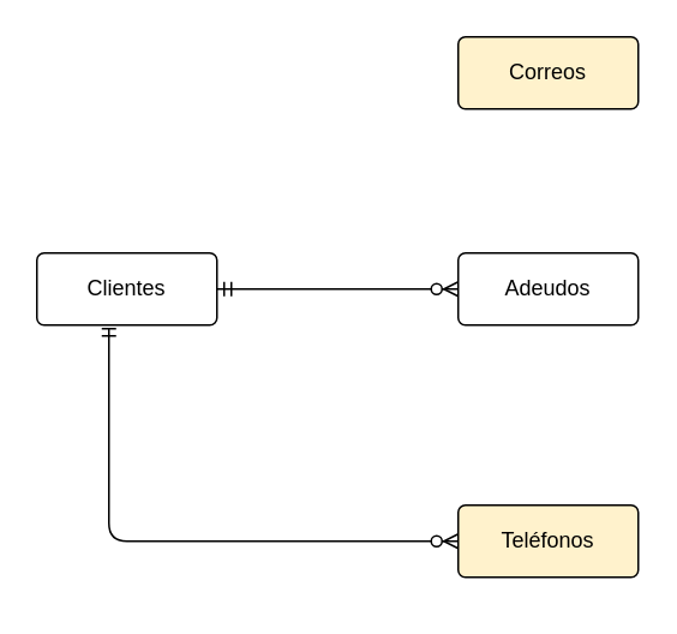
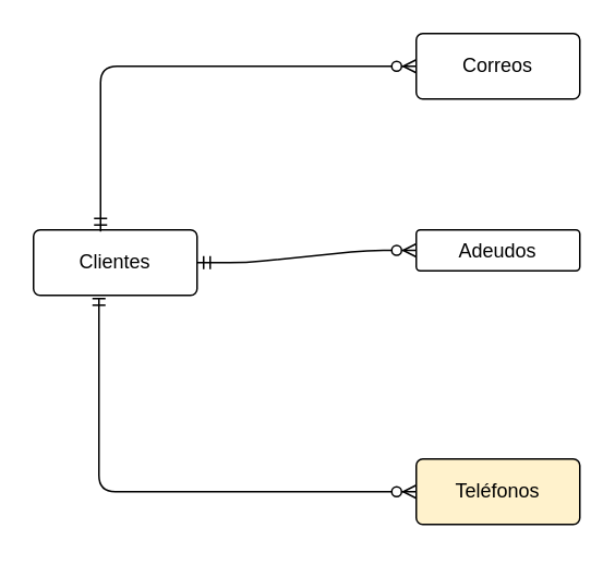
  <mxCell id="0" />
  <mxCell id="1" parent="0" />
  <mxCell id="2" value="Clientes" style="rounded=1;arcSize=10;whiteSpace=wrap;html=1;align=center;" vertex="1" parent="1"><mxGeometry x="20" y="140" width="100" height="40" as="geometry" /></mxCell>
  <mxCell id="3" value="Teléfonos" style="rounded=1;arcSize=10;whiteSpace=wrap;html=1;align=center;fillColor=#fff2cc;" vertex="1" parent="1"><mxGeometry x="254" y="280" width="100" height="40" as="geometry" /></mxCell>
- <mxCell id="4" value="Adeudos" style="rounded=1;arcSize=10;whiteSpace=wrap;html=1;align=center;" vertex="1" parent="1"><mxGeometry x="254" y="140" width="100" height="40" as="geometry" /></mxCell>
- <mxCell id="5" value="Correos" style="rounded=1;arcSize=10;whiteSpace=wrap;html=1;align=center;fillColor=#fff2cc;" vertex="1" parent="1"><mxGeometry x="254" y="20" width="100" height="40" as="geometry" /></mxCell>
+ <mxCell id="4" value="Adeudos" style="rounded=1;arcSize=10;whiteSpace=wrap;html=1;align=center;" vertex="1" parent="1"><mxGeometry x="254" y="140" width="100" height="25" as="geometry" /></mxCell>
+ <mxCell id="5" value="Correos" style="rounded=1;arcSize=10;whiteSpace=wrap;html=1;align=center;" vertex="1" parent="1"><mxGeometry x="254" y="20" width="100" height="40" as="geometry" /></mxCell>
+ <mxCell id="6" value="" style="edgeStyle=orthogonalEdgeStyle;fontSize=12;html=1;endArrow=ERzeroToMany;startArrow=ERmandOne;fontFamily=Helvetica;fontColor=default;jumpStyle=none;exitX=0.41;exitY=0.025;exitDx=0;exitDy=0;exitPerimeter=0;entryX=0;entryY=0.5;entryDx=0;entryDy=0;" edge="1" parent="1" source="2" target="5"><mxGeometry width="100" height="100" relative="1" as="geometry"><mxPoint x="40" y="120" as="sourcePoint" /><mxPoint x="140" y="20" as="targetPoint" /></mxGeometry></mxCell>
  <mxCell id="7" value="" style="edgeStyle=orthogonalEdgeStyle;fontSize=12;html=1;endArrow=ERzeroToMany;startArrow=ERmandOne;fontFamily=Helvetica;fontColor=default;jumpStyle=none;entryX=0;entryY=0.5;entryDx=0;entryDy=0;" edge="1" parent="1" target="3"><mxGeometry width="100" height="100" relative="1" as="geometry"><mxPoint x="60" y="190" as="sourcePoint" /><mxPoint x="233" y="370" as="targetPoint" /><Array as="points"><mxPoint x="60" y="179" /><mxPoint x="60" y="330" /></Array></mxGeometry></mxCell>
  <mxCell id="8" value="" style="edgeStyle=entityRelationEdgeStyle;fontSize=12;html=1;endArrow=ERzeroToMany;startArrow=ERmandOne;fontFamily=Helvetica;fontColor=default;jumpStyle=none;entryX=0;entryY=0.5;entryDx=0;entryDy=0;exitX=1;exitY=0.5;exitDx=0;exitDy=0;" edge="1" parent="1" source="2" target="4"><mxGeometry width="100" height="100" relative="1" as="geometry"><mxPoint x="320" y="290" as="sourcePoint" /><mxPoint x="420" y="190" as="targetPoint" /></mxGeometry></mxCell>
